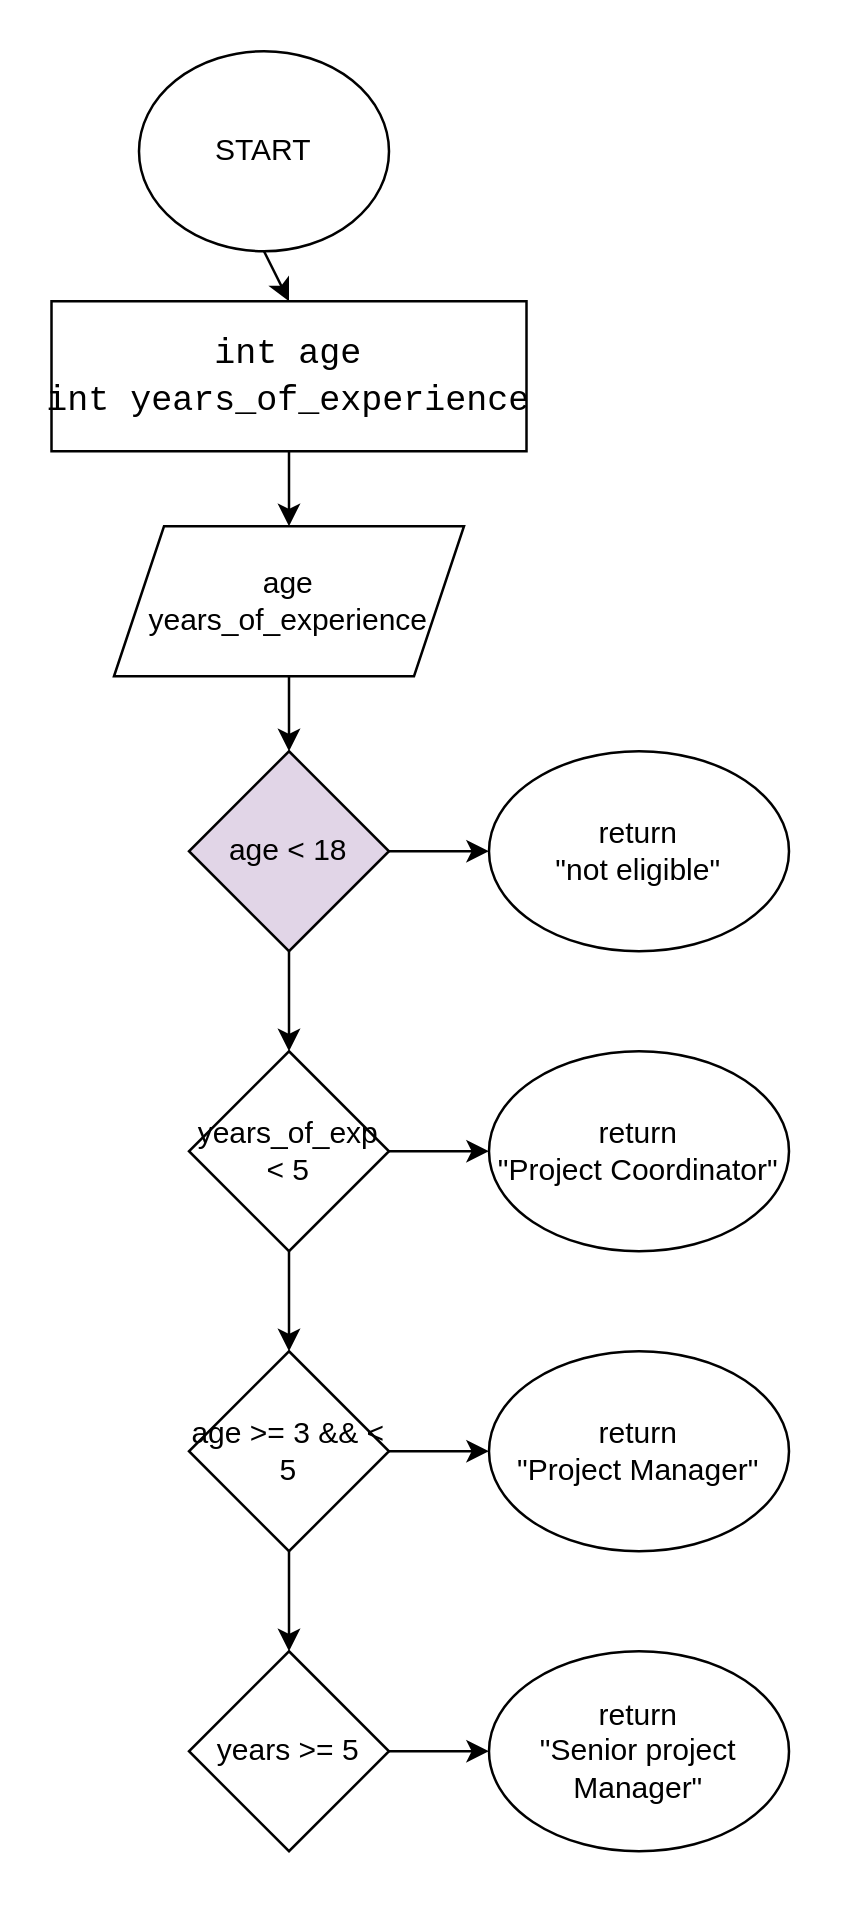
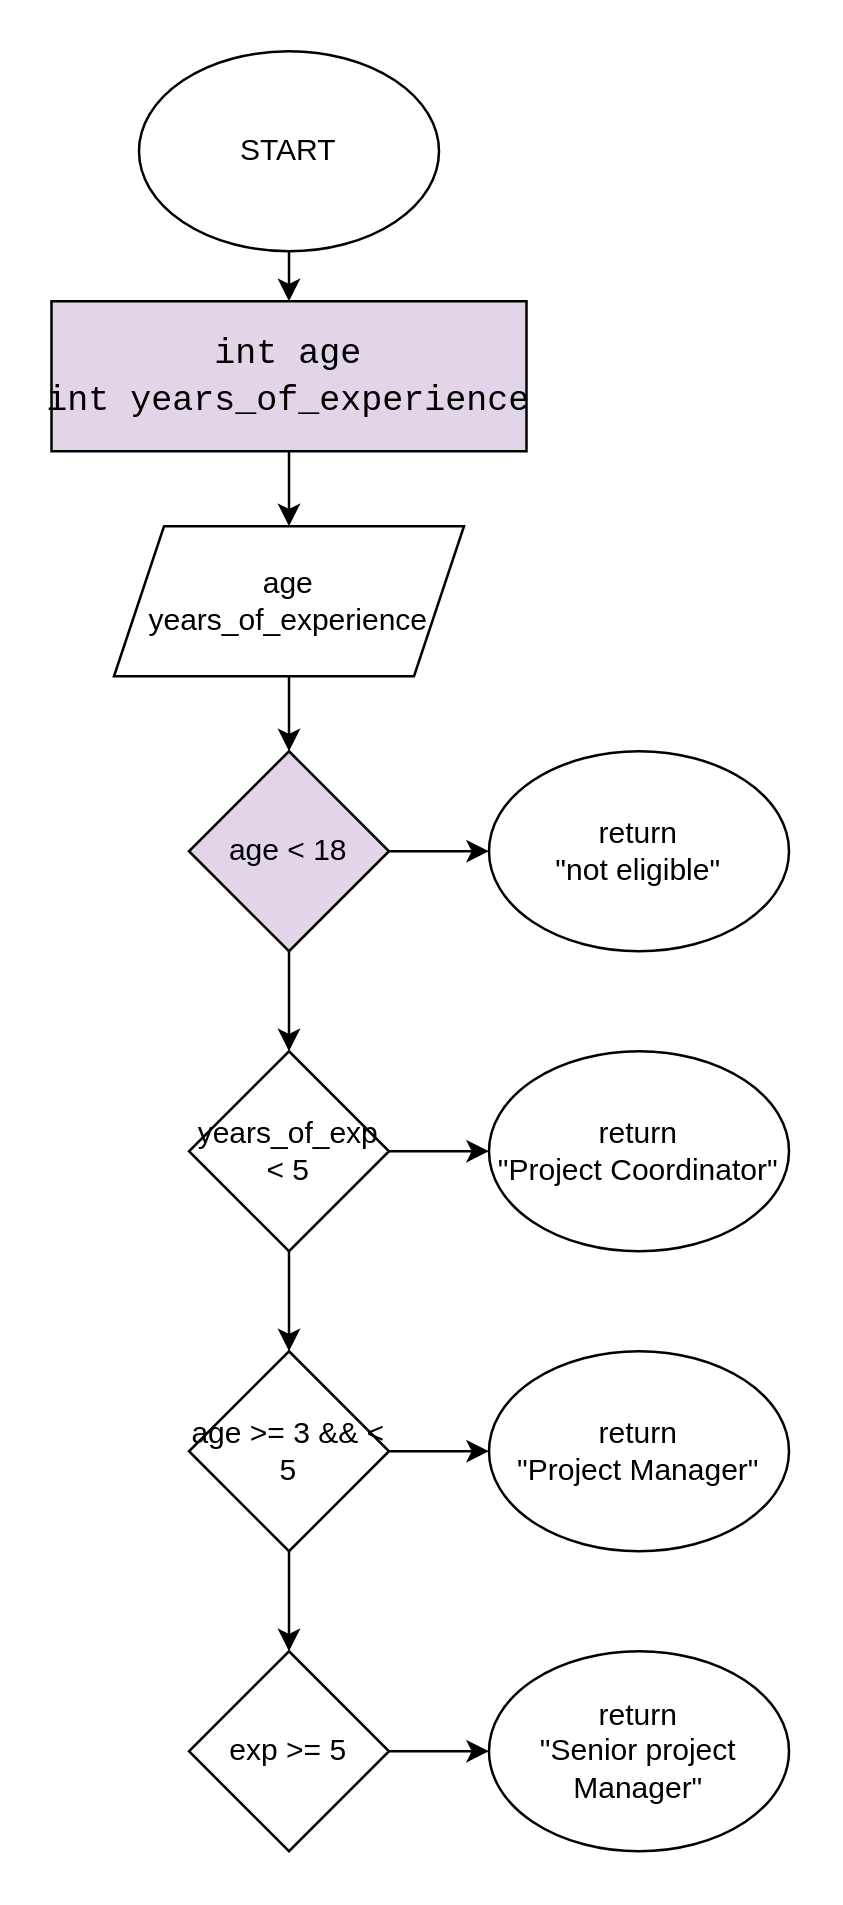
  <mxCell id="0" />
  <mxCell id="1" parent="0" />
- <mxCell id="2" value="START" style="ellipse;whiteSpace=wrap;html=1;" vertex="1" parent="1"><mxGeometry x="55" y="20" width="100" height="80" as="geometry" /></mxCell>
+ <mxCell id="2" value="START" style="ellipse;whiteSpace=wrap;html=1;" vertex="1" parent="1"><mxGeometry x="55" width="120" height="80" as="geometry" y="20" /></mxCell>
  <mxCell id="3" value="" style="endArrow=classic;html=1;rounded=0;exitX=0.5;exitY=1;exitDx=0;exitDy=0;" edge="1" parent="1" source="2"><mxGeometry width="50" height="50" relative="1" as="geometry"><mxPoint x="415" y="190" as="sourcePoint" /><mxPoint x="115" y="120" as="targetPoint" /></mxGeometry></mxCell>
- <mxCell id="4" value="&lt;div style=&quot;font-family: Consolas, &amp;quot;Courier New&amp;quot;, monospace; font-size: 14px; line-height: 19px; white-space: pre;&quot;&gt;int age&lt;/div&gt;&lt;div style=&quot;font-family: Consolas, &amp;quot;Courier New&amp;quot;, monospace; font-size: 14px; line-height: 19px; white-space: pre;&quot;&gt;int years_of_experience&lt;/div&gt;" style="rounded=0;whiteSpace=wrap;html=1;" vertex="1" parent="1"><mxGeometry x="20" y="120" width="190" height="60" as="geometry" /></mxCell>
+ <mxCell id="4" value="&lt;div style=&quot;font-family: Consolas, &amp;quot;Courier New&amp;quot;, monospace; font-size: 14px; line-height: 19px; white-space: pre;&quot;&gt;int age&lt;/div&gt;&lt;div style=&quot;font-family: Consolas, &amp;quot;Courier New&amp;quot;, monospace; font-size: 14px; line-height: 19px; white-space: pre;&quot;&gt;int years_of_experience&lt;/div&gt;" style="rounded=0;whiteSpace=wrap;html=1;fillColor=#e1d5e7;" vertex="1" parent="1"><mxGeometry x="20" y="120" width="190" height="60" as="geometry" /></mxCell>
  <mxCell id="5" value="" style="endArrow=classic;html=1;rounded=0;exitX=0.5;exitY=1;exitDx=0;exitDy=0;" edge="1" parent="1" source="4"><mxGeometry width="50" height="50" relative="1" as="geometry"><mxPoint x="415" y="190" as="sourcePoint" /><mxPoint x="115" y="210" as="targetPoint" /></mxGeometry></mxCell>
  <mxCell id="6" value="age&lt;div&gt;years_of_experience&lt;/div&gt;" style="shape=parallelogram;perimeter=parallelogramPerimeter;whiteSpace=wrap;html=1;fixedSize=1;" vertex="1" parent="1"><mxGeometry x="45" y="210" width="140" height="60" as="geometry" /></mxCell>
  <mxCell id="7" value="" style="endArrow=classic;html=1;rounded=0;exitX=0.5;exitY=1;exitDx=0;exitDy=0;" edge="1" parent="1" source="6"><mxGeometry width="50" height="50" relative="1" as="geometry"><mxPoint x="415" y="290" as="sourcePoint" /><mxPoint x="115" y="300" as="targetPoint" /></mxGeometry></mxCell>
  <mxCell id="8" value="age &amp;lt; 18" style="rhombus;whiteSpace=wrap;html=1;fillColor=#e1d5e7;" vertex="1" parent="1"><mxGeometry x="75" y="300" width="80" height="80" as="geometry" /></mxCell>
  <mxCell id="9" value="" style="endArrow=classic;html=1;rounded=0;exitX=1;exitY=0.5;exitDx=0;exitDy=0;" edge="1" parent="1" source="8"><mxGeometry width="50" height="50" relative="1" as="geometry"><mxPoint x="415" y="290" as="sourcePoint" /><mxPoint x="195" y="340" as="targetPoint" /></mxGeometry></mxCell>
  <mxCell id="10" value="return&lt;div&gt;&quot;not eligible&quot;&lt;/div&gt;" style="ellipse;whiteSpace=wrap;html=1;" vertex="1" parent="1"><mxGeometry x="195" y="300" width="120" height="80" as="geometry" /></mxCell>
  <mxCell id="11" value="" style="endArrow=classic;html=1;rounded=0;exitX=0.5;exitY=1;exitDx=0;exitDy=0;" edge="1" parent="1" source="8"><mxGeometry width="50" height="50" relative="1" as="geometry"><mxPoint x="415" y="290" as="sourcePoint" /><mxPoint x="115" y="420" as="targetPoint" /></mxGeometry></mxCell>
  <mxCell id="12" value="years_of_exp &amp;lt; 5" style="rhombus;whiteSpace=wrap;html=1;" vertex="1" parent="1"><mxGeometry x="75" y="420" width="80" height="80" as="geometry" /></mxCell>
  <mxCell id="13" value="" style="endArrow=classic;html=1;rounded=0;exitX=1;exitY=0.5;exitDx=0;exitDy=0;" edge="1" parent="1" source="12"><mxGeometry width="50" height="50" relative="1" as="geometry"><mxPoint x="415" y="410" as="sourcePoint" /><mxPoint x="195" y="460" as="targetPoint" /></mxGeometry></mxCell>
  <mxCell id="14" value="return&lt;div&gt;&quot;Project Coordinator&quot;&lt;/div&gt;" style="ellipse;whiteSpace=wrap;html=1;" vertex="1" parent="1"><mxGeometry x="195" y="420" width="120" height="80" as="geometry" /></mxCell>
  <mxCell id="15" value="" style="endArrow=classic;html=1;rounded=0;exitX=0.5;exitY=1;exitDx=0;exitDy=0;" edge="1" parent="1" source="12"><mxGeometry width="50" height="50" relative="1" as="geometry"><mxPoint x="415" y="410" as="sourcePoint" /><mxPoint x="115" y="540" as="targetPoint" /></mxGeometry></mxCell>
  <mxCell id="16" value="age &amp;gt;= 3 &amp;amp;&amp;amp; &amp;lt; 5" style="rhombus;whiteSpace=wrap;html=1;" vertex="1" parent="1"><mxGeometry x="75" y="540" width="80" height="80" as="geometry" /></mxCell>
  <mxCell id="17" value="" style="endArrow=classic;html=1;rounded=0;exitX=1;exitY=0.5;exitDx=0;exitDy=0;" edge="1" parent="1" source="16"><mxGeometry width="50" height="50" relative="1" as="geometry"><mxPoint x="415" y="530" as="sourcePoint" /><mxPoint x="195" y="580" as="targetPoint" /></mxGeometry></mxCell>
  <mxCell id="18" value="return&lt;div&gt;&quot;Project Manager&quot;&lt;/div&gt;" style="ellipse;whiteSpace=wrap;html=1;" vertex="1" parent="1"><mxGeometry x="195" y="540" width="120" height="80" as="geometry" /></mxCell>
  <mxCell id="19" value="" style="endArrow=classic;html=1;rounded=0;exitX=0.5;exitY=1;exitDx=0;exitDy=0;" edge="1" parent="1" source="16"><mxGeometry width="50" height="50" relative="1" as="geometry"><mxPoint x="415" y="530" as="sourcePoint" /><mxPoint x="115" y="660" as="targetPoint" /></mxGeometry></mxCell>
- <mxCell id="20" value="years &amp;gt;= 5" style="rhombus;whiteSpace=wrap;html=1;" vertex="1" parent="1"><mxGeometry x="75" y="660" width="80" height="80" as="geometry" /></mxCell>
+ <mxCell id="20" value="exp &amp;gt;= 5" style="rhombus;whiteSpace=wrap;html=1;" vertex="1" parent="1"><mxGeometry x="75" y="660" width="80" height="80" as="geometry" /></mxCell>
  <mxCell id="21" value="" style="endArrow=classic;html=1;rounded=0;exitX=1;exitY=0.5;exitDx=0;exitDy=0;" edge="1" parent="1" source="20"><mxGeometry width="50" height="50" relative="1" as="geometry"><mxPoint x="415" y="650" as="sourcePoint" /><mxPoint x="195" y="700" as="targetPoint" /></mxGeometry></mxCell>
  <mxCell id="22" value="return&lt;div&gt;&quot;Senior project Manager&quot;&lt;/div&gt;" style="ellipse;whiteSpace=wrap;html=1;" vertex="1" parent="1"><mxGeometry x="195" y="660" width="120" height="80" as="geometry" /></mxCell>
